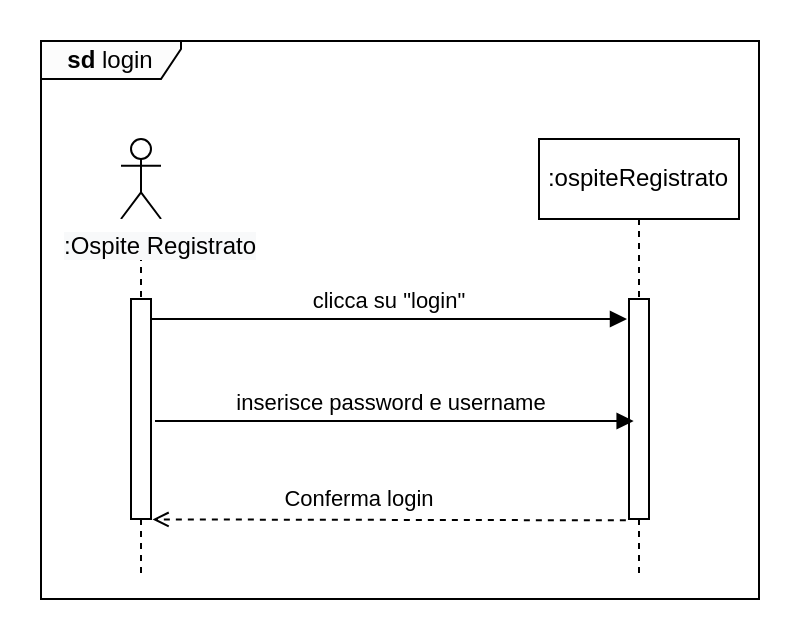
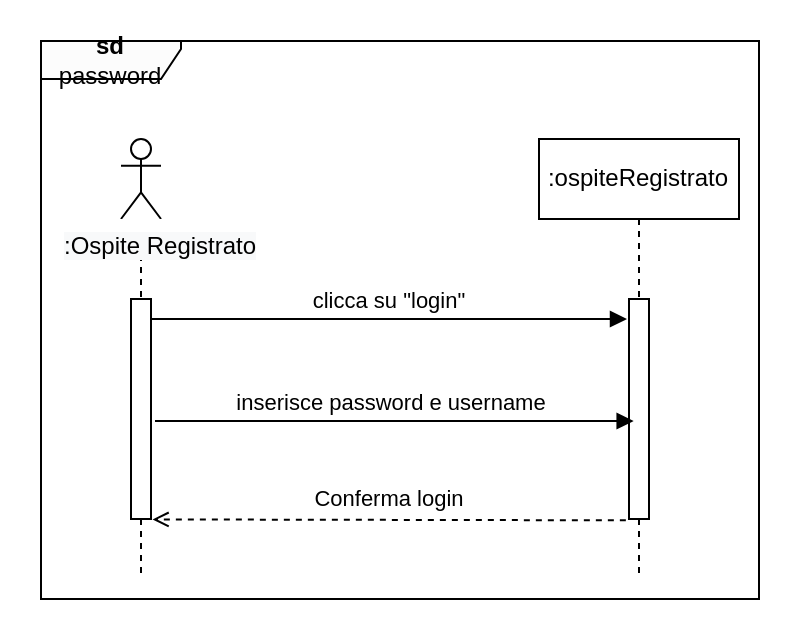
  <mxCell id="0" />
  <mxCell id="1" parent="0" />
- <mxCell id="2" value="&lt;b&gt;sd &lt;/b&gt;login" style="shape=umlFrame;whiteSpace=wrap;html=1;width=70;height=19;fillColor=#FCFCFC;" parent="1" vertex="1"><mxGeometry x="20" y="20" width="359" height="279" as="geometry" /></mxCell>
+ <mxCell id="2" value="&lt;b&gt;sd &lt;/b&gt;password" style="shape=umlFrame;whiteSpace=wrap;html=1;width=70;height=19;fillColor=#FCFCFC;" parent="1" vertex="1"><mxGeometry x="20" y="20" width="359" height="279" as="geometry" /></mxCell>
  <mxCell id="3" value="" style="endArrow=open;dashed=1;endFill=0;endSize=6;html=1;exitX=-0.157;exitY=1.006;exitDx=0;exitDy=0;exitPerimeter=0;entryX=1.077;entryY=1.002;entryDx=0;entryDy=0;entryPerimeter=0;startSize=8;" parent="1" source="8" target="7" edge="1"><mxGeometry width="160" relative="1" as="geometry"><mxPoint x="239" y="319" as="sourcePoint" /><mxPoint x="76" y="297" as="targetPoint" /></mxGeometry></mxCell>
  <mxCell id="4" value="clicca su &quot;login&quot;" style="html=1;verticalAlign=bottom;startArrow=none;endArrow=block;startSize=8;exitX=0.967;exitY=0.408;exitDx=0;exitDy=0;exitPerimeter=0;startFill=0;" parent="1" edge="1"><mxGeometry x="0.006" relative="1" as="geometry"><mxPoint x="73.67" y="159.04" as="sourcePoint" /><mxPoint x="313" y="159" as="targetPoint" /><mxPoint as="offset" /></mxGeometry></mxCell>
  <mxCell id="5" value=":ospiteRegistrato" style="shape=umlLifeline;perimeter=lifelinePerimeter;whiteSpace=wrap;html=1;container=1;collapsible=0;recursiveResize=0;outlineConnect=0;" parent="1" vertex="1"><mxGeometry x="269" y="69" width="100" height="220" as="geometry" /></mxCell>
  <mxCell id="6" value="" style="shape=umlLifeline;participant=umlActor;perimeter=lifelinePerimeter;whiteSpace=wrap;html=1;container=1;collapsible=0;recursiveResize=0;verticalAlign=top;spacingTop=36;outlineConnect=0;" parent="1" vertex="1"><mxGeometry x="60" y="69" width="20" height="220" as="geometry" /></mxCell>
  <mxCell id="7" value="" style="html=1;points=[];perimeter=orthogonalPerimeter;" parent="6" vertex="1"><mxGeometry x="5" y="80" width="10" height="110" as="geometry" /></mxCell>
  <mxCell id="8" value="" style="html=1;points=[];perimeter=orthogonalPerimeter;" parent="1" vertex="1"><mxGeometry x="314" y="149" width="10" height="110" as="geometry" /></mxCell>
- <mxCell id="9" value="&lt;span style=&quot;line-height: 107% ; font-family: &amp;#34;calibri&amp;#34; , sans-serif&quot;&gt;&lt;font style=&quot;font-size: 11px&quot;&gt;Conferma login&lt;/font&gt;&lt;/span&gt;" style="text;html=1;align=center;verticalAlign=middle;resizable=0;points=[];autosize=1;" parent="1" vertex="1"><mxGeometry x="139" y="239" width="80" height="20" as="geometry" /></mxCell>
+ <mxCell id="9" value="&lt;span style=&quot;line-height: 107% ; font-family: &amp;#34;calibri&amp;#34; , sans-serif&quot;&gt;&lt;font style=&quot;font-size: 11px&quot;&gt;Conferma login&lt;/font&gt;&lt;/span&gt;" style="text;html=1;align=center;verticalAlign=middle;resizable=0;points=[];autosize=1;" parent="1" vertex="1"><mxGeometry x="154" y="239" width="80" height="20" as="geometry" /></mxCell>
  <mxCell id="10" value="&lt;span style=&quot;color: rgb(0 , 0 , 0) ; font-family: &amp;#34;helvetica&amp;#34; ; font-size: 12px ; font-style: normal ; font-weight: 400 ; letter-spacing: normal ; text-align: center ; text-indent: 0px ; text-transform: none ; word-spacing: 0px ; background-color: rgb(248 , 249 , 250) ; display: inline ; float: none&quot;&gt;:Ospite Registrato&lt;/span&gt;" style="text;whiteSpace=wrap;html=1;fillColor=#ffffff;" parent="1" vertex="1"><mxGeometry x="30" y="109" width="100" height="20" as="geometry" /></mxCell>
  <mxCell id="11" value="inserisce password e username" style="html=1;verticalAlign=bottom;startArrow=none;endArrow=block;startSize=8;exitX=0.967;exitY=0.408;exitDx=0;exitDy=0;exitPerimeter=0;startFill=0;" parent="1" edge="1"><mxGeometry x="-0.014" relative="1" as="geometry"><mxPoint x="77" y="210.04" as="sourcePoint" /><mxPoint x="316.33" y="210" as="targetPoint" /><mxPoint as="offset" /></mxGeometry></mxCell>
